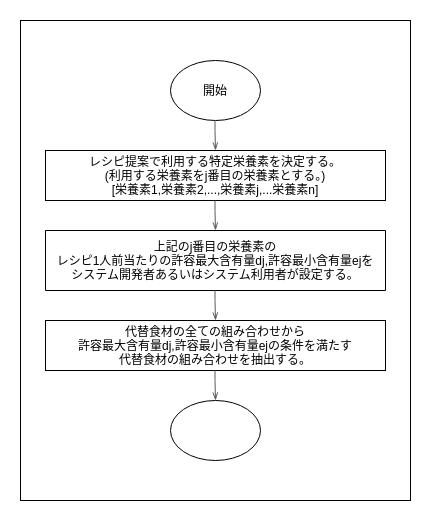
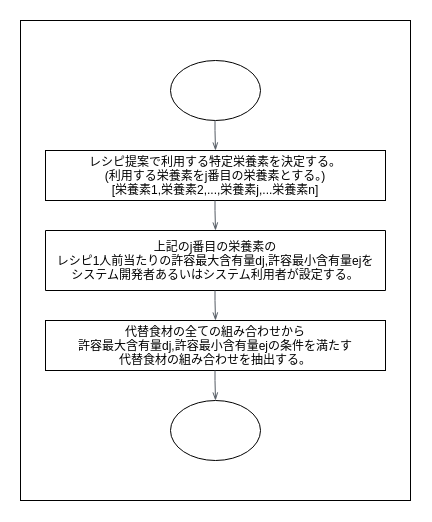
  <mxCell id="0" />
  <mxCell id="1" parent="0" />
  <mxCell id="2" value="" style="rounded=0;whiteSpace=wrap;html=1;" vertex="1" parent="1"><mxGeometry x="20" y="20" width="390" height="480" as="geometry" /></mxCell>
  <mxCell id="3" value="" style="ellipse;whiteSpace=wrap;html=1;" vertex="1" parent="1"><mxGeometry x="170" y="60" width="90" height="60" as="geometry" /></mxCell>
- <mxCell id="4" value="開始" style="text;align=center;verticalAlign=middle;resizable=0;points=[];autosize=1;strokeColor=none;" vertex="1" parent="1"><mxGeometry x="195" y="80" width="40" height="20" as="geometry" /></mxCell>
  <mxCell id="5" value="" style="rounded=0;whiteSpace=wrap;html=1;" vertex="1" parent="1"><mxGeometry x="45" y="150" width="340" height="50" as="geometry" /></mxCell>
  <mxCell id="6" value="レシピ提案で利用する特定栄養素を決定する。&#10;(利用する栄養素をj番目の栄養素とする。)&#10;[栄養素1,栄養素2,...,栄養素j,...栄養素n]" style="text;align=center;verticalAlign=middle;resizable=0;points=[];autosize=1;strokeColor=none;" vertex="1" parent="1"><mxGeometry x="80" y="150" width="270" height="50" as="geometry" /></mxCell>
  <mxCell id="7" value="" style="edgeStyle=orthogonalEdgeStyle;html=1;endArrow=openThin;elbow=vertical;startArrow=none;endFill=0;strokeColor=#545B64;rounded=0;" edge="1" parent="1"><mxGeometry width="100" relative="1" as="geometry"><mxPoint x="214.5" y="120" as="sourcePoint" /><mxPoint x="215" y="150" as="targetPoint" /><Array as="points"><mxPoint x="215" y="130" /><mxPoint x="215" y="130" /></Array></mxGeometry></mxCell>
  <mxCell id="8" value="" style="edgeStyle=orthogonalEdgeStyle;html=1;endArrow=openThin;elbow=vertical;startArrow=none;endFill=0;strokeColor=#545B64;rounded=0;" edge="1" parent="1"><mxGeometry width="100" relative="1" as="geometry"><mxPoint x="214.5" y="200" as="sourcePoint" /><mxPoint x="215" y="230" as="targetPoint" /><Array as="points"><mxPoint x="215" y="210" /><mxPoint x="215" y="210" /></Array></mxGeometry></mxCell>
  <mxCell id="9" value="" style="verticalLabelPosition=bottom;verticalAlign=top;html=1;shape=mxgraph.basic.rect;fillColor2=none;strokeWidth=1;size=20;indent=5;rounded=0;labelBackgroundColor=#ffffff;sketch=0;fillColor=none;labelBorderColor=none;" vertex="1" parent="1"><mxGeometry x="45" y="230" width="340" height="60" as="geometry" /></mxCell>
  <mxCell id="10" value="上記のj番目の栄養素の&#10;レシピ1人前当たりの許容最大含有量dj,許容最小含有量ejを&#10;システム開発者あるいはシステム利用者が設定する。" style="text;align=center;verticalAlign=middle;resizable=0;points=[];autosize=1;" vertex="1" parent="1"><mxGeometry x="50" y="235" width="330" height="50" as="geometry" /></mxCell>
  <mxCell id="11" value="" style="edgeStyle=orthogonalEdgeStyle;html=1;endArrow=openThin;elbow=vertical;startArrow=none;endFill=0;strokeColor=#545B64;rounded=0;" edge="1" parent="1"><mxGeometry width="100" relative="1" as="geometry"><mxPoint x="214.5" y="290" as="sourcePoint" /><mxPoint x="215" y="320" as="targetPoint" /><Array as="points"><mxPoint x="215" y="300" /><mxPoint x="215" y="300" /></Array></mxGeometry></mxCell>
  <mxCell id="12" value="" style="rounded=0;whiteSpace=wrap;html=1;" vertex="1" parent="1"><mxGeometry x="45" y="320" width="340" height="50" as="geometry" /></mxCell>
  <mxCell id="13" value="代替食材の全ての組み合わせから&#10;許容最大含有量dj,許容最小含有量ejの条件を満たす&#10;代替食材の組み合わせを抽出する。" style="text;align=center;verticalAlign=middle;resizable=0;points=[];autosize=1;strokeColor=none;" vertex="1" parent="1"><mxGeometry x="70" y="320" width="290" height="50" as="geometry" /></mxCell>
  <mxCell id="14" value="" style="edgeStyle=orthogonalEdgeStyle;html=1;endArrow=openThin;elbow=vertical;startArrow=none;endFill=0;strokeColor=#545B64;rounded=0;" edge="1" parent="1"><mxGeometry width="100" relative="1" as="geometry"><mxPoint x="214.5" y="370" as="sourcePoint" /><mxPoint x="215" y="400" as="targetPoint" /><Array as="points"><mxPoint x="215" y="380" /><mxPoint x="215" y="380" /></Array></mxGeometry></mxCell>
  <mxCell id="15" value="" style="ellipse;whiteSpace=wrap;html=1;" vertex="1" parent="1"><mxGeometry x="170" y="400" width="90" height="60" as="geometry" /></mxCell>
